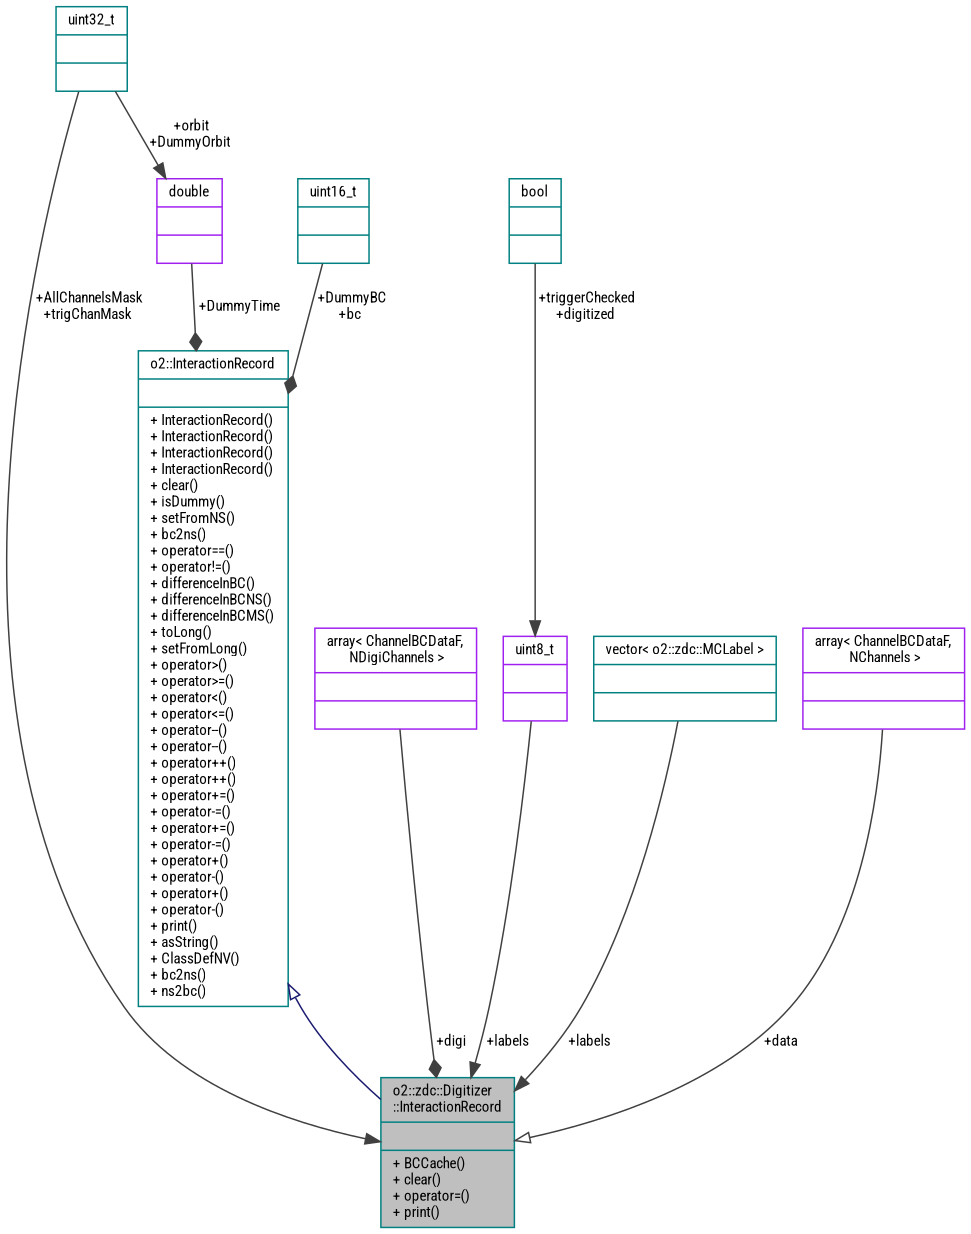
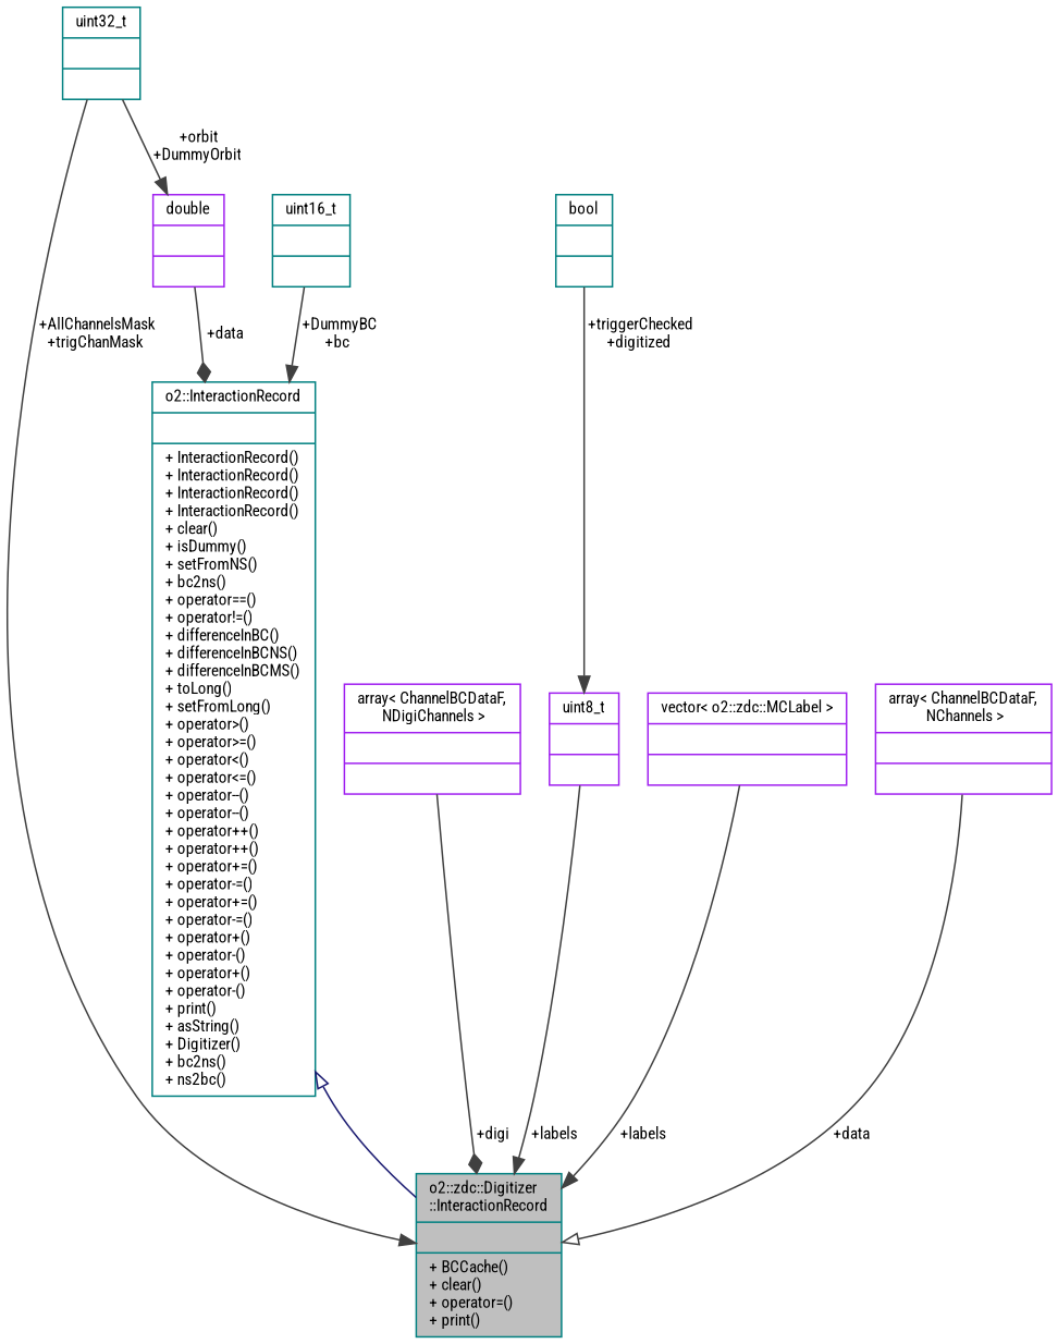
  digraph {
    fontname="Roboto Condensed"
    node [color=teal fontname="Roboto Condensed" fontsize=10 shape=record]
    edge [color=grey25 fontname="Roboto Condensed" fontsize=10 labelfontname=Helvetica labelfontsize=10 style=solid arrowhead=normal]
    n1 [fillcolor=grey75 fontcolor=black height=0.2 label="{o2::zdc::Digitizer\l::InteractionRecord\n||+ BCCache()\l+ clear()\l+ operator=()\l+ print()\l}" style=filled width=0.4]
-   n2 [height=0.2 label="{o2::InteractionRecord\n||+ InteractionRecord()\l+ InteractionRecord()\l+ InteractionRecord()\l+ InteractionRecord()\l+ clear()\l+ isDummy()\l+ setFromNS()\l+ bc2ns()\l+ operator==()\l+ operator!=()\l+ differenceInBC()\l+ differenceInBCNS()\l+ differenceInBCMS()\l+ toLong()\l+ setFromLong()\l+ operator\>()\l+ operator\>=()\l+ operator\<()\l+ operator\<=()\l+ operator--()\l+ operator--()\l+ operator++()\l+ operator++()\l+ operator+=()\l+ operator-=()\l+ operator+=()\l+ operator-=()\l+ operator+()\l+ operator-()\l+ operator+()\l+ operator-()\l+ print()\l+ asString()\l+ ClassDefNV()\l+ bc2ns()\l+ ns2bc()\l}" width=0.4]
+   n2 [height=0.2 label="{o2::InteractionRecord\n||+ InteractionRecord()\l+ InteractionRecord()\l+ InteractionRecord()\l+ InteractionRecord()\l+ clear()\l+ isDummy()\l+ setFromNS()\l+ bc2ns()\l+ operator==()\l+ operator!=()\l+ differenceInBC()\l+ differenceInBCNS()\l+ differenceInBCMS()\l+ toLong()\l+ setFromLong()\l+ operator\>()\l+ operator\>=()\l+ operator\<()\l+ operator\<=()\l+ operator--()\l+ operator--()\l+ operator++()\l+ operator++()\l+ operator+=()\l+ operator-=()\l+ operator+=()\l+ operator-=()\l+ operator+()\l+ operator-()\l+ operator+()\l+ operator-()\l+ print()\l+ asString()\l+ Digitizer()\l+ bc2ns()\l+ ns2bc()\l}" width=0.4]
    n3 [color=purple height=0.2 label="{double\n||}" width=0.4]
    n4 [height=0.2 label="{uint16_t\n||}" width=0.4]
    n5 [height=0.2 label="{uint32_t\n||}" width=0.4]
    n6 [color=purple height=0.2 label="{array\< ChannelBCDataF,\l NDigiChannels \>\n||}" width=0.4]
    n7 [color=purple height=0.2 label="{uint8_t\n||}" width=0.4]
    n8 [height=0.2 label="{bool\n||}" width=0.4]
-   n9 [height=0.2 label="{vector\< o2::zdc::MCLabel \>\n||}" width=0.4]
+   n9 [color=purple height=0.2 label="{vector\< o2::zdc::MCLabel \>\n||}" width=0.4]
    n10 [color=purple height=0.2 label="{array\< ChannelBCDataF,\l NChannels \>\n||}" width=0.4]
    n2 -> n1 [arrowtail=onormal color=midnightblue dir=back arrowhead=""]
-   n3 -> n2 [arrowhead=diamond label=" +DummyTime"]
-   n4 -> n2 [arrowhead=diamond label=" +DummyBC\n+bc"]
+   n3 -> n2 [arrowhead=diamond label=" +data"]
+   n4 -> n2 [label=" +DummyBC\n+bc"]
    n5 -> n1 [label=" +AllChannelsMask\n+trigChanMask"]
    n5 -> n3 [label=" +orbit\n+DummyOrbit"]
    n6 -> n1 [arrowhead=diamond label=" +digi"]
    n7 -> n1 [label=" +labels"]
    n8 -> n7 [label=" +triggerChecked\n+digitized"]
    n9 -> n1 [label=" +labels"]
    n10 -> n1 [arrowhead=onormal label=" +data"]
  }
